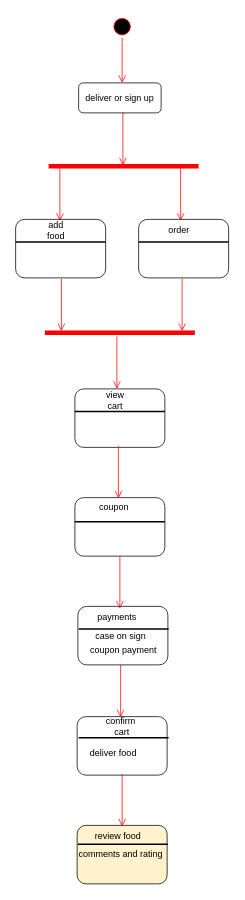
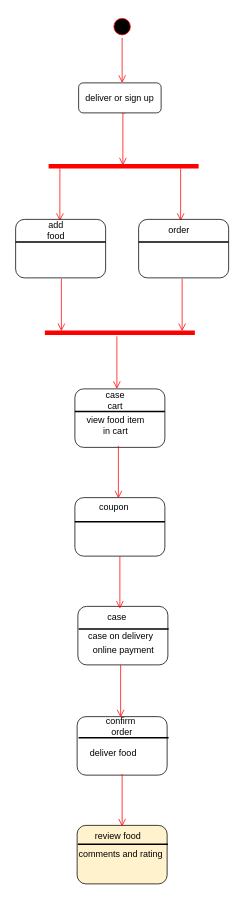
  <mxCell id="0" />
  <mxCell id="1" parent="0" />
  <mxCell id="2" value="" style="ellipse;whiteSpace=wrap;html=1;" parent="1" vertex="1"><mxGeometry x="144" y="120" width="40" height="30" as="geometry" /></mxCell>
  <mxCell id="3" value="deliver or sign up" style="rounded=1;whiteSpace=wrap;html=1;" parent="1" vertex="1"><mxGeometry x="104" y="110" width="110" height="40" as="geometry" /></mxCell>
  <mxCell id="4" value="" style="edgeStyle=orthogonalEdgeStyle;html=1;verticalAlign=bottom;endArrow=open;endSize=8;strokeColor=#ff0000;" parent="1" edge="1"><mxGeometry relative="1" as="geometry"><mxPoint x="163" y="220" as="targetPoint" /><mxPoint x="163" y="150" as="sourcePoint" /></mxGeometry></mxCell>
  <mxCell id="5" value="" style="shape=line;html=1;strokeWidth=6;strokeColor=#ff0000;" parent="1" vertex="1"><mxGeometry x="64" y="216" width="200" height="10" as="geometry" /></mxCell>
  <mxCell id="6" value="" style="edgeStyle=orthogonalEdgeStyle;html=1;verticalAlign=bottom;endArrow=open;endSize=8;strokeColor=#ff0000;" parent="1" edge="1"><mxGeometry relative="1" as="geometry"><mxPoint x="79" y="294" as="targetPoint" /><mxPoint x="79" y="224" as="sourcePoint" /></mxGeometry></mxCell>
  <mxCell id="7" value="" style="edgeStyle=orthogonalEdgeStyle;html=1;verticalAlign=bottom;endArrow=open;endSize=8;strokeColor=#ff0000;" parent="1" edge="1"><mxGeometry relative="1" as="geometry"><mxPoint x="240" y="294" as="targetPoint" /><mxPoint x="240" y="224" as="sourcePoint" /></mxGeometry></mxCell>
  <mxCell id="8" value="" style="rounded=1;whiteSpace=wrap;html=1;" parent="1" vertex="1"><mxGeometry x="20" y="292" width="120" height="78" as="geometry" /></mxCell>
  <mxCell id="9" value="" style="line;strokeWidth=2;html=1;" parent="1" vertex="1"><mxGeometry x="20" y="317" width="120" height="10" as="geometry" /></mxCell>
  <mxCell id="10" value="add food" style="text;html=1;strokeColor=none;fillColor=none;align=center;verticalAlign=middle;whiteSpace=wrap;rounded=0;" parent="1" vertex="1"><mxGeometry x="54" y="297" width="40" height="20" as="geometry" /></mxCell>
  <mxCell id="11" value="" style="rounded=1;whiteSpace=wrap;html=1;" parent="1" vertex="1"><mxGeometry x="184" y="292" width="120" height="78" as="geometry" /></mxCell>
  <mxCell id="12" value="order" style="text;html=1;strokeColor=none;fillColor=none;align=center;verticalAlign=middle;whiteSpace=wrap;rounded=0;" parent="1" vertex="1"><mxGeometry x="218" y="297" width="40" height="20" as="geometry" /></mxCell>
  <mxCell id="13" value="" style="line;strokeWidth=2;html=1;" parent="1" vertex="1"><mxGeometry x="184" y="317" width="120" height="10" as="geometry" /></mxCell>
  <mxCell id="14" value="" style="edgeStyle=orthogonalEdgeStyle;html=1;verticalAlign=bottom;endArrow=open;endSize=8;strokeColor=#ff0000;" parent="1" edge="1"><mxGeometry relative="1" as="geometry"><mxPoint x="81" y="441" as="targetPoint" /><mxPoint x="81" y="371" as="sourcePoint" /></mxGeometry></mxCell>
  <mxCell id="15" value="" style="edgeStyle=orthogonalEdgeStyle;html=1;verticalAlign=bottom;endArrow=open;endSize=8;strokeColor=#ff0000;" parent="1" edge="1"><mxGeometry relative="1" as="geometry"><mxPoint x="242" y="441" as="targetPoint" /><mxPoint x="242" y="371" as="sourcePoint" /></mxGeometry></mxCell>
  <mxCell id="16" value="" style="shape=line;html=1;strokeWidth=6;strokeColor=#ff0000;" parent="1" vertex="1"><mxGeometry x="59" y="438" width="200" height="10" as="geometry" /></mxCell>
  <mxCell id="17" value="" style="edgeStyle=orthogonalEdgeStyle;html=1;verticalAlign=bottom;endArrow=open;endSize=8;strokeColor=#ff0000;" parent="1" edge="1"><mxGeometry relative="1" as="geometry"><mxPoint x="155" y="518" as="targetPoint" /><mxPoint x="155" y="448" as="sourcePoint" /></mxGeometry></mxCell>
  <mxCell id="18" value="" style="rounded=1;whiteSpace=wrap;html=1;" parent="1" vertex="1"><mxGeometry x="99" y="518" width="120" height="78" as="geometry" /></mxCell>
- <mxCell id="19" value="view cart" style="text;html=1;strokeColor=none;fillColor=none;align=center;verticalAlign=middle;whiteSpace=wrap;rounded=0;" parent="1" vertex="1"><mxGeometry x="133" y="523" width="40" height="20" as="geometry" /></mxCell>
+ <mxCell id="19" value="case cart" style="text;html=1;strokeColor=none;fillColor=none;align=center;verticalAlign=middle;whiteSpace=wrap;rounded=0;" parent="1" vertex="1"><mxGeometry x="133" y="523" width="40" height="20" as="geometry" /></mxCell>
+ <mxCell id="20" value="view food item in cart" style="text;html=1;strokeColor=none;fillColor=none;align=center;verticalAlign=middle;whiteSpace=wrap;rounded=0;" parent="1" vertex="1"><mxGeometry x="114" y="557" width="79" height="19" as="geometry" /></mxCell>
  <mxCell id="21" value="" style="line;strokeWidth=2;html=1;" parent="1" vertex="1"><mxGeometry x="99" y="543" width="120" height="10" as="geometry" /></mxCell>
  <mxCell id="22" value="" style="rounded=1;whiteSpace=wrap;html=1;" parent="1" vertex="1"><mxGeometry x="99" y="663" width="120" height="78" as="geometry" /></mxCell>
  <mxCell id="23" value="coupon&amp;nbsp;" style="text;html=1;strokeColor=none;fillColor=none;align=center;verticalAlign=middle;whiteSpace=wrap;rounded=0;" parent="1" vertex="1"><mxGeometry x="133" y="666" width="40" height="20" as="geometry" /></mxCell>
  <mxCell id="24" value="" style="edgeStyle=orthogonalEdgeStyle;html=1;verticalAlign=bottom;endArrow=open;endSize=8;strokeColor=#ff0000;" parent="1" edge="1"><mxGeometry relative="1" as="geometry"><mxPoint x="157" y="664" as="targetPoint" /><mxPoint x="157" y="594" as="sourcePoint" /></mxGeometry></mxCell>
  <mxCell id="25" value="" style="line;strokeWidth=2;html=1;" parent="1" vertex="1"><mxGeometry x="99" y="690" width="120" height="10" as="geometry" /></mxCell>
  <mxCell id="26" value="" style="rounded=1;whiteSpace=wrap;html=1;" parent="1" vertex="1"><mxGeometry x="103" y="808" width="120" height="78" as="geometry" /></mxCell>
- <mxCell id="27" value="payments&amp;nbsp;" style="text;html=1;strokeColor=none;fillColor=none;align=center;verticalAlign=middle;whiteSpace=wrap;rounded=0;" parent="1" vertex="1"><mxGeometry x="137" y="813" width="40" height="20" as="geometry" /></mxCell>
- <mxCell id="28" value="case on sign&amp;nbsp;" style="text;html=1;strokeColor=none;fillColor=none;align=center;verticalAlign=middle;whiteSpace=wrap;rounded=0;" parent="1" vertex="1"><mxGeometry x="114" y="838" width="96" height="19" as="geometry" /></mxCell>
+ <mxCell id="27" value="case&amp;nbsp;" style="text;html=1;strokeColor=none;fillColor=none;align=center;verticalAlign=middle;whiteSpace=wrap;rounded=0;" parent="1" vertex="1"><mxGeometry x="137" y="813" width="40" height="20" as="geometry" /></mxCell>
+ <mxCell id="28" value="case on delivery&amp;nbsp;" style="text;html=1;strokeColor=none;fillColor=none;align=center;verticalAlign=middle;whiteSpace=wrap;rounded=0;" parent="1" vertex="1"><mxGeometry x="114" y="838" width="96" height="19" as="geometry" /></mxCell>
  <mxCell id="29" value="" style="edgeStyle=orthogonalEdgeStyle;html=1;verticalAlign=bottom;endArrow=open;endSize=8;strokeColor=#ff0000;" parent="1" edge="1"><mxGeometry relative="1" as="geometry"><mxPoint x="159" y="811" as="targetPoint" /><mxPoint x="159" y="741" as="sourcePoint" /></mxGeometry></mxCell>
  <mxCell id="30" value="" style="line;strokeWidth=2;html=1;" parent="1" vertex="1"><mxGeometry x="104" y="833" width="120" height="10" as="geometry" /></mxCell>
  <mxCell id="31" value="" style="ellipse;html=1;shape=startState;fillColor=#000000;strokeColor=#ff0000;" parent="1" vertex="1"><mxGeometry x="147" y="20" width="30" height="30" as="geometry" /></mxCell>
  <mxCell id="32" value="" style="edgeStyle=orthogonalEdgeStyle;html=1;verticalAlign=bottom;endArrow=open;endSize=8;strokeColor=#ff0000;" parent="1" source="31" edge="1"><mxGeometry relative="1" as="geometry"><mxPoint x="162" y="110" as="targetPoint" /></mxGeometry></mxCell>
- <mxCell id="33" value="coupon payment" style="text;html=1;strokeColor=none;fillColor=none;align=center;verticalAlign=middle;whiteSpace=wrap;rounded=0;" parent="1" vertex="1"><mxGeometry x="116" y="857" width="96" height="19" as="geometry" /></mxCell>
+ <mxCell id="33" value="online payment" style="text;html=1;strokeColor=none;fillColor=none;align=center;verticalAlign=middle;whiteSpace=wrap;rounded=0;" parent="1" vertex="1"><mxGeometry x="116" y="857" width="96" height="19" as="geometry" /></mxCell>
  <mxCell id="34" value="" style="rounded=1;whiteSpace=wrap;html=1;" parent="1" vertex="1"><mxGeometry x="102" y="955" width="120" height="78" as="geometry" /></mxCell>
- <mxCell id="35" value="confirm&amp;nbsp; cart" style="text;html=1;strokeColor=none;fillColor=none;align=center;verticalAlign=middle;whiteSpace=wrap;rounded=0;" parent="1" vertex="1"><mxGeometry x="133" y="958" width="58" height="20" as="geometry" /></mxCell>
+ <mxCell id="35" value="confirm&amp;nbsp; order" style="text;html=1;strokeColor=none;fillColor=none;align=center;verticalAlign=middle;whiteSpace=wrap;rounded=0;" parent="1" vertex="1"><mxGeometry x="133" y="958" width="58" height="20" as="geometry" /></mxCell>
  <mxCell id="36" value="deliver food" style="text;html=1;strokeColor=none;fillColor=none;align=center;verticalAlign=middle;whiteSpace=wrap;rounded=0;" parent="1" vertex="1"><mxGeometry x="111" y="994" width="79" height="19" as="geometry" /></mxCell>
  <mxCell id="37" value="" style="edgeStyle=orthogonalEdgeStyle;html=1;verticalAlign=bottom;endArrow=open;endSize=8;strokeColor=#ff0000;" parent="1" edge="1"><mxGeometry relative="1" as="geometry"><mxPoint x="160" y="956" as="targetPoint" /><mxPoint x="160" y="886" as="sourcePoint" /></mxGeometry></mxCell>
  <mxCell id="38" value="" style="line;strokeWidth=2;html=1;" parent="1" vertex="1"><mxGeometry x="104" y="978" width="120" height="10" as="geometry" /></mxCell>
  <mxCell id="39" value="comments and rating&amp;nbsp;" style="rounded=1;whiteSpace=wrap;html=1;fillColor=#fff2cc;" vertex="1" parent="1"><mxGeometry x="102" y="1100" width="120" height="78" as="geometry" /></mxCell>
  <mxCell id="40" value="" style="line;strokeWidth=2;html=1;" vertex="1" parent="1"><mxGeometry x="103" y="1120" width="120" height="10" as="geometry" /></mxCell>
  <mxCell id="41" value="review food" style="text;html=1;resizable=0;points=[];autosize=1;align=left;verticalAlign=top;spacingTop=-4;" vertex="1" parent="1"><mxGeometry x="124" y="1105" width="80" height="20" as="geometry" /></mxCell>
  <mxCell id="42" value="" style="edgeStyle=orthogonalEdgeStyle;html=1;verticalAlign=bottom;endArrow=open;endSize=8;strokeColor=#ff0000;" edge="1" parent="1"><mxGeometry relative="1" as="geometry"><mxPoint x="162" y="1101.5" as="targetPoint" /><mxPoint x="162" y="1031.5" as="sourcePoint" /></mxGeometry></mxCell>
